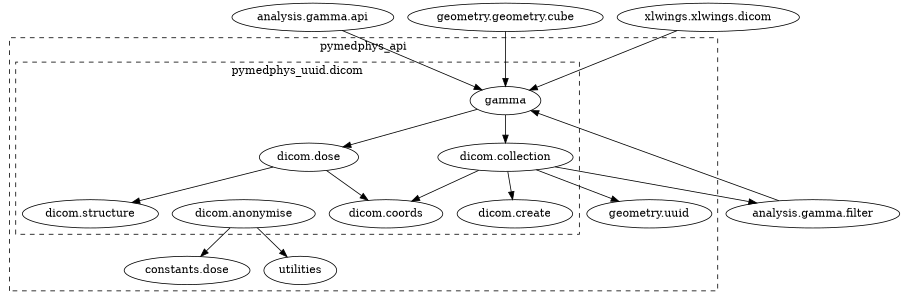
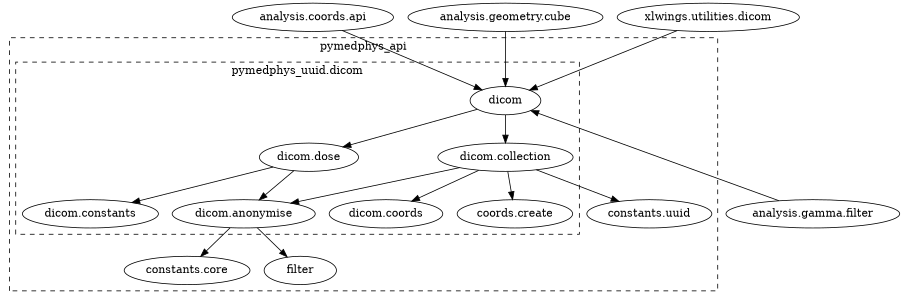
  strict digraph {
    rankdir=TB
    n1 [label="dicom.anonymise"]
    n2 [label="dicom.coords"]
-   n3 [label="dicom.create"]
-   n4 [label="dicom.structure"]
+   n3 [label="coords.create"]
+   n4 [label="dicom.constants"]
    n5 [label="dicom.collection"]
    n6 [label="dicom.dose"]
-   n7 [label=gamma]
-   n8 [label="constants.dose"]
-   n9 [label="geometry.uuid"]
-   n10 [label=utilities]
-   n11 [label="analysis.gamma.api"]
+   n7 [label=dicom]
+   n8 [label="constants.core"]
+   n9 [label="constants.uuid"]
+   n10 [label=filter]
+   n11 [label="analysis.coords.api"]
    n12 [label="analysis.gamma.filter"]
-   n13 [label="geometry.geometry.cube"]
-   n14 [label="xlwings.xlwings.dicom"]
+   n13 [label="analysis.geometry.cube"]
+   n14 [label="xlwings.utilities.dicom"]
    subgraph cluster_1 {
      label=pymedphys_api
      style=dashed
      n8
      n9
      n10
      subgraph cluster_2 {
        label="pymedphys_uuid.dicom"
        style=dashed
        subgraph sub_3 {
          label="pymedphys_dicom.dicom"
          rank=same
          style=dashed
          n1
          n2
          n3
          n4
        }
        subgraph sub_4 {
          label="pymedphys_dicom.dicom"
          rank=same
          style=dashed
          n5
          n6
        }
        subgraph sub_5 {
          label="pymedphys_dicom.dicom"
          rank=same
          style=dashed
          n7
        }
      }
    }
    n1 -> n8
    n1 -> n10
-   n5 -> n12
+   n5 -> n1
    n5 -> n2
    n5 -> n3
    n5 -> n9
-   n6 -> n2
+   n6 -> n1
    n6 -> n4
    n7 -> n5
    n7 -> n6
    n11 -> n7
    n12 -> n7
    n13 -> n7
    n14 -> n7
  }
